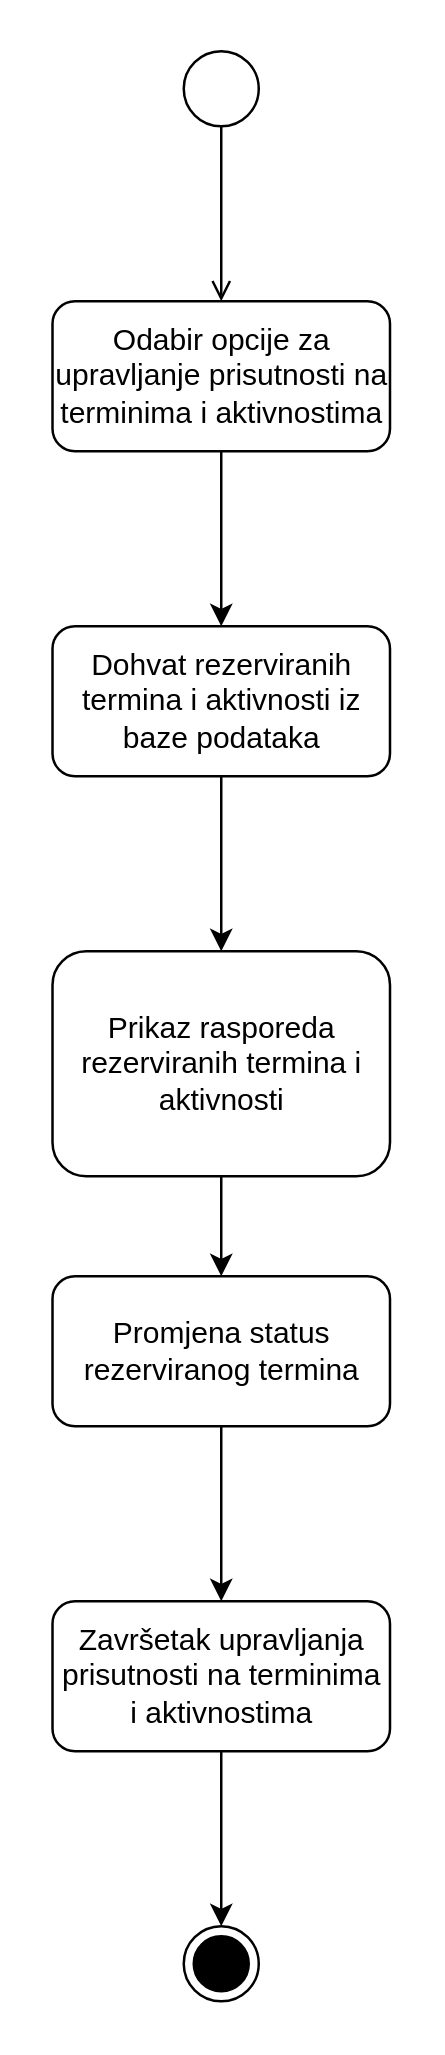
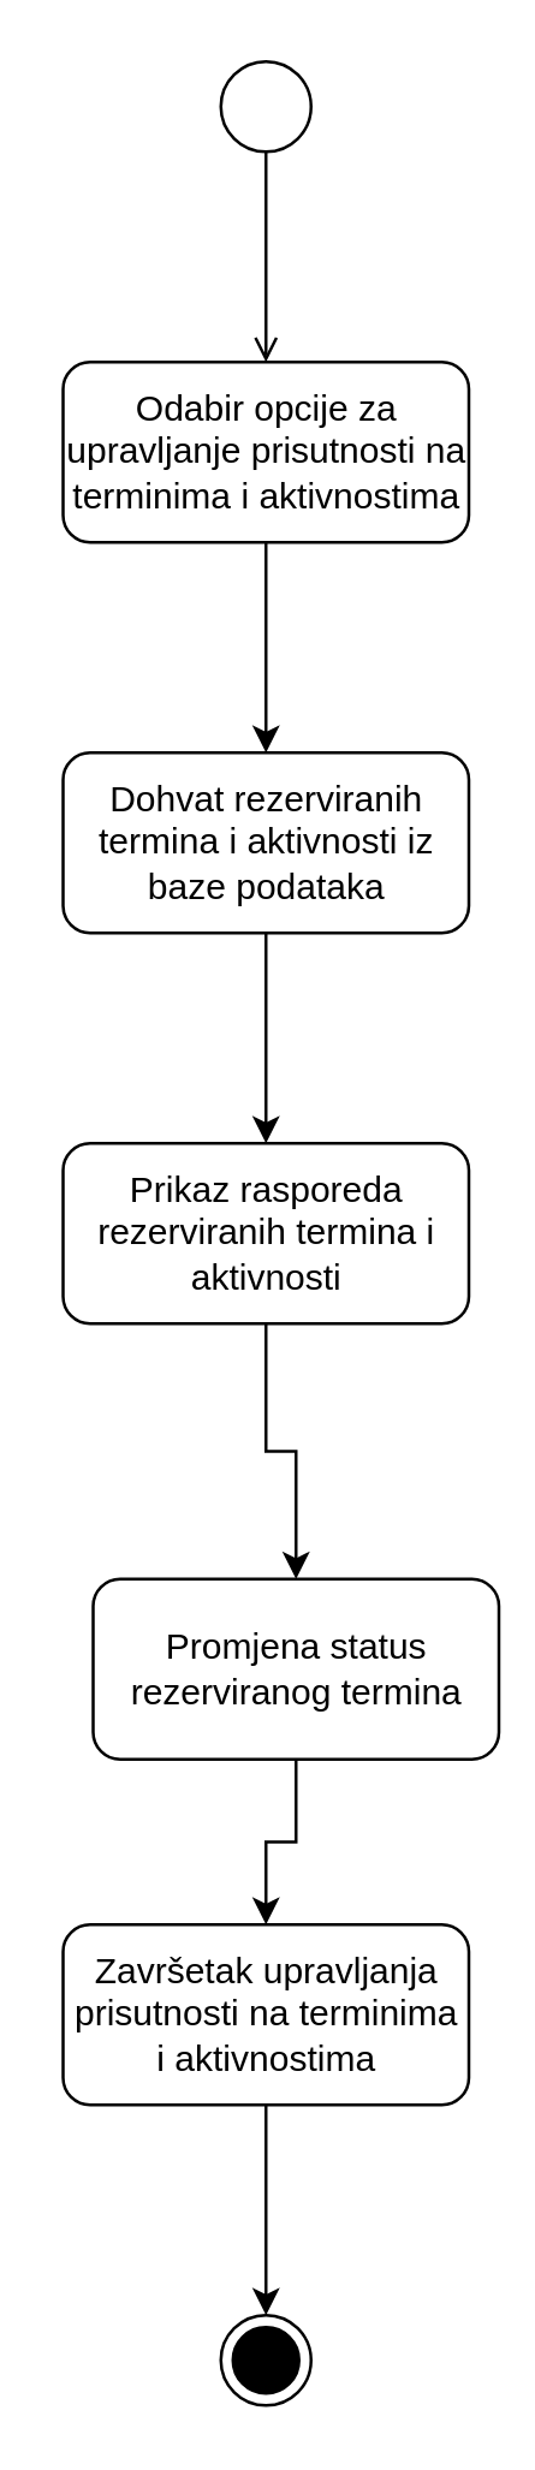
  <mxCell id="0" />
  <mxCell id="1" parent="0" />
  <mxCell id="2" value="" style="ellipse;html=1;" parent="1" vertex="1"><mxGeometry x="73" y="20" width="30" height="30" as="geometry" /></mxCell>
  <mxCell id="3" value="" style="endArrow=open;html=1;rounded=0;align=center;verticalAlign=top;endFill=0;labelBackgroundColor=none;endSize=6;entryX=0.5;entryY=0;entryDx=0;entryDy=0;" parent="1" source="2" target="5" edge="1"><mxGeometry relative="1" as="geometry"><mxPoint x="88" y="110" as="targetPoint" /></mxGeometry></mxCell>
  <mxCell id="4" style="edgeStyle=orthogonalEdgeStyle;rounded=0;orthogonalLoop=1;jettySize=auto;html=1;exitX=0.5;exitY=1;exitDx=0;exitDy=0;entryX=0.5;entryY=0;entryDx=0;entryDy=0;" parent="1" source="5" target="7" edge="1"><mxGeometry relative="1" as="geometry"><mxPoint x="88" y="250" as="targetPoint" /></mxGeometry></mxCell>
  <mxCell id="5" value="Odabir opcije za upravljanje prisutnosti na terminima i aktivnostima" style="rounded=1;whiteSpace=wrap;html=1;" parent="1" vertex="1"><mxGeometry x="20.5" y="120" width="135" height="60" as="geometry" /></mxCell>
  <mxCell id="6" style="edgeStyle=orthogonalEdgeStyle;rounded=0;orthogonalLoop=1;jettySize=auto;html=1;exitX=0.5;exitY=1;exitDx=0;exitDy=0;entryX=0.5;entryY=0;entryDx=0;entryDy=0;" parent="1" source="7" target="9" edge="1"><mxGeometry relative="1" as="geometry" /></mxCell>
  <mxCell id="7" value="Dohvat rezerviranih termina i aktivnosti iz baze podataka" style="rounded=1;whiteSpace=wrap;html=1;" parent="1" vertex="1"><mxGeometry x="20.5" y="250" width="135" height="60" as="geometry" /></mxCell>
  <mxCell id="8" style="edgeStyle=orthogonalEdgeStyle;rounded=0;orthogonalLoop=1;jettySize=auto;html=1;exitX=0.5;exitY=1;exitDx=0;exitDy=0;entryX=0.5;entryY=0;entryDx=0;entryDy=0;" parent="1" source="9" target="11" edge="1"><mxGeometry relative="1" as="geometry" /></mxCell>
- <mxCell id="9" value="Prikaz rasporeda rezerviranih termina i aktivnosti" style="rounded=1;whiteSpace=wrap;html=1;" parent="1" vertex="1"><mxGeometry x="20.5" y="380" width="135" height="90" as="geometry" /></mxCell>
+ <mxCell id="9" value="Prikaz rasporeda rezerviranih termina i aktivnosti" style="rounded=1;whiteSpace=wrap;html=1;" parent="1" vertex="1"><mxGeometry x="20.5" y="380" width="135" height="60" as="geometry" /></mxCell>
  <mxCell id="10" style="edgeStyle=orthogonalEdgeStyle;rounded=0;orthogonalLoop=1;jettySize=auto;html=1;exitX=0.5;exitY=1;exitDx=0;exitDy=0;entryX=0.5;entryY=0;entryDx=0;entryDy=0;" parent="1" source="11" target="13" edge="1"><mxGeometry relative="1" as="geometry" /></mxCell>
- <mxCell id="11" value="Promjena status rezerviranog termina" style="rounded=1;whiteSpace=wrap;html=1;" parent="1" vertex="1"><mxGeometry x="20.5" y="510" width="135" height="60" as="geometry" /></mxCell>
+ <mxCell id="11" value="Promjena status rezerviranog termina" style="rounded=1;whiteSpace=wrap;html=1;" parent="1" vertex="1"><mxGeometry x="30.5" y="525" width="135" height="60" as="geometry" /></mxCell>
  <mxCell id="12" value="" style="edgeStyle=orthogonalEdgeStyle;rounded=0;orthogonalLoop=1;jettySize=auto;html=1;" parent="1" source="13" target="14" edge="1"><mxGeometry relative="1" as="geometry" /></mxCell>
  <mxCell id="13" value="Završetak upravljanja prisutnosti na terminima i aktivnostima" style="rounded=1;whiteSpace=wrap;html=1;" parent="1" vertex="1"><mxGeometry x="20.5" y="640" width="135" height="60" as="geometry" /></mxCell>
  <mxCell id="14" value="" style="ellipse;html=1;shape=endState;fillColor=strokeColor;" parent="1" vertex="1"><mxGeometry x="73" y="770" width="30" height="30" as="geometry" /></mxCell>
